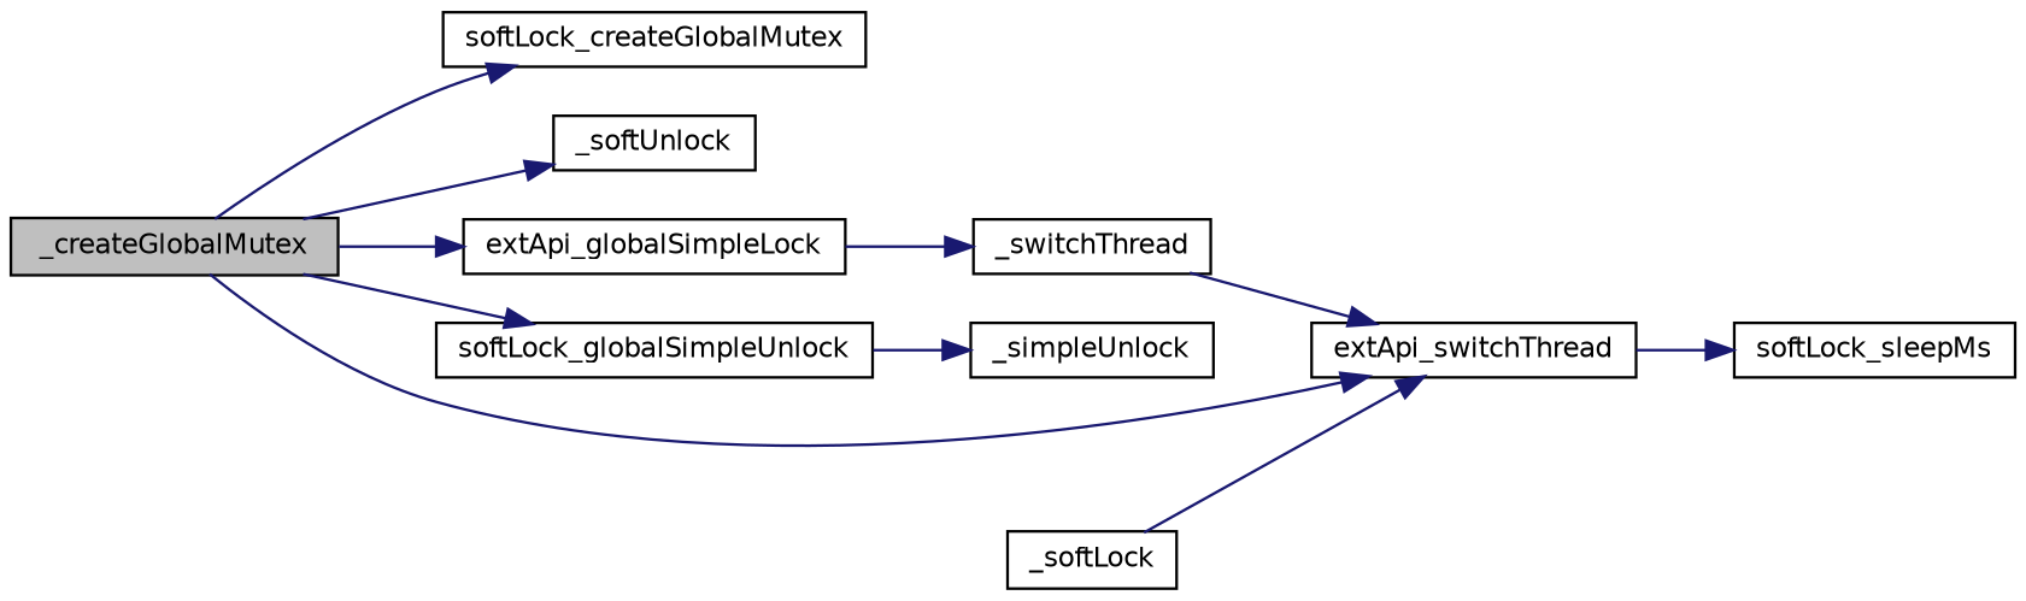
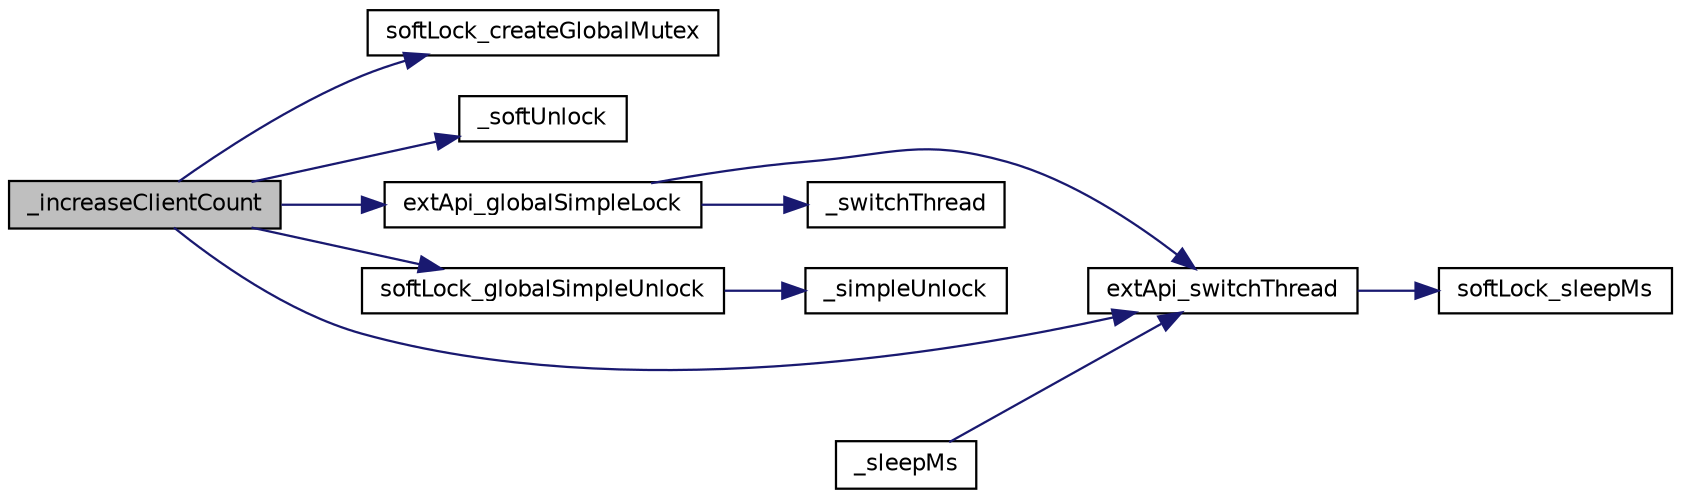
  digraph {
    rankdir=LR
    node [color=black fillcolor=white fontname=Helvetica fontsize=10 shape=record style=filled]
    edge [color=midnightblue fontname=Helvetica fontsize=10 labelfontname=Helvetica labelfontsize=10 style=solid]
-   n1 [fillcolor=grey75 fontcolor=black height=0.2 label=_createGlobalMutex width=0.4]
+   n1 [fillcolor=grey75 fontcolor=black height=0.2 label=_increaseClientCount width=0.4]
    n2 [height=0.2 label=softLock_createGlobalMutex width=0.4]
    n3 [height=0.2 label=_softUnlock width=0.4]
    n4 [height=0.2 label=extApi_globalSimpleLock width=0.4]
    n5 [height=0.2 label=softLock_globalSimpleUnlock width=0.4]
    n6 [height=0.2 label=extApi_switchThread width=0.4]
-   n7 [height=0.2 label=_softLock width=0.4]
+   n7 [height=0.2 label=_sleepMs width=0.4]
    n8 [height=0.2 label=_switchThread width=0.4]
    n9 [height=0.2 label=_simpleUnlock width=0.4]
    n10 [height=0.2 label=softLock_sleepMs width=0.4]
    n1 -> n2
    n1 -> n3
    n1 -> n4
    n1 -> n5
    n1 -> n6
    n4 -> n8
    n5 -> n9
    n6 -> n10
    n7 -> n6
-   n8 -> n6
+   n4 -> n6
  }
